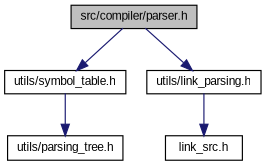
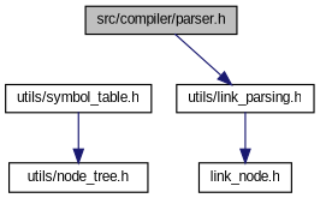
  digraph {
    fontname="Liberation Sans"
    node [color=black fillcolor=white fontname="Liberation Sans" fontsize=10 shape=record style=filled]
    edge [color=midnightblue fontname="Liberation Sans" fontsize=10 labelfontname=Helvetica labelfontsize=10 style=solid]
    n1 [fillcolor=grey75 fontcolor=black height=0.2 label="src/compiler/parser.h" width=0.4]
    n2 [height=0.2 label="utils/symbol_table.h" width=0.4]
    n3 [height=0.2 label="utils/link_parsing.h" width=0.4]
-   n4 [height=0.2 label="utils/parsing_tree.h" width=0.4]
-   n5 [height=0.2 label="link_src.h" width=0.4]
-   n1 -> n2
+   n4 [height=0.2 label="utils/node_tree.h" width=0.4]
+   n5 [height=0.2 label="link_node.h" width=0.4]
    n1 -> n3
    n2 -> n4
    n3 -> n5
  }
